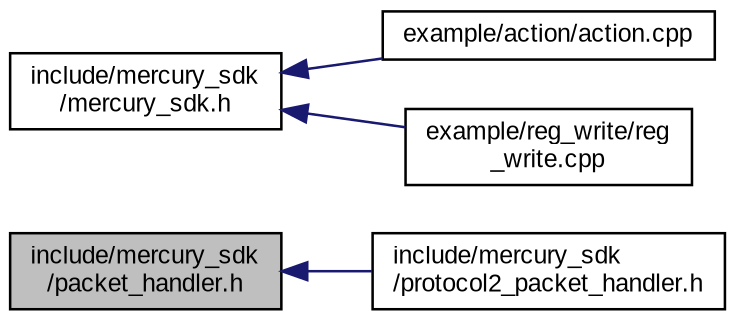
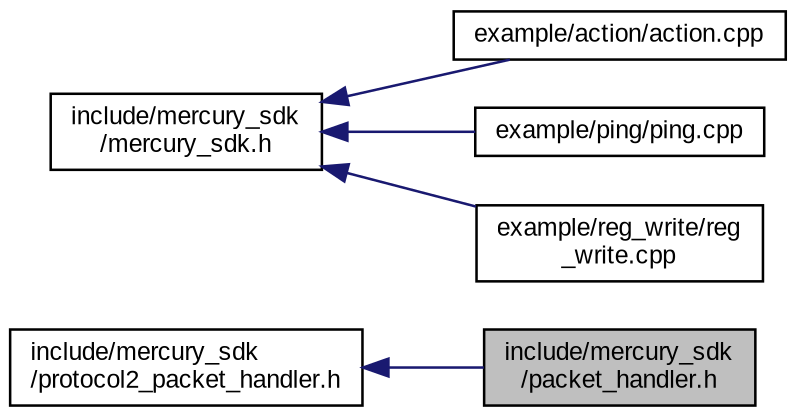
  digraph {
    fontname="Liberation Sans"
    rankdir=LR
    node [color=black fillcolor=white fontname="Liberation Sans" fontsize=10 shape=record style=filled]
    edge [color=midnightblue dir=back fontname="Liberation Sans" fontsize=10 labelfontname=Helvetica labelfontsize=10 style=solid]
    n1 [fillcolor=grey75 fontcolor=black height=0.2 label="include/mercury_sdk\l/packet_handler.h" width=0.4]
    n2 [height=0.2 label="include/mercury_sdk\l/protocol2_packet_handler.h" width=0.4]
    n3 [height=0.2 label="include/mercury_sdk\l/mercury_sdk.h" width=0.4]
    n4 [height=0.2 label="example/action/action.cpp" width=0.4]
+   n5 [height=0.2 label="example/ping/ping.cpp" width=0.4]
    n6 [height=0.2 label="example/reg_write/reg\l_write.cpp" width=0.4]
-   n1 -> n2
+   n2 -> n1
    n3 -> n4
+   n3 -> n5
    n3 -> n6
  }
